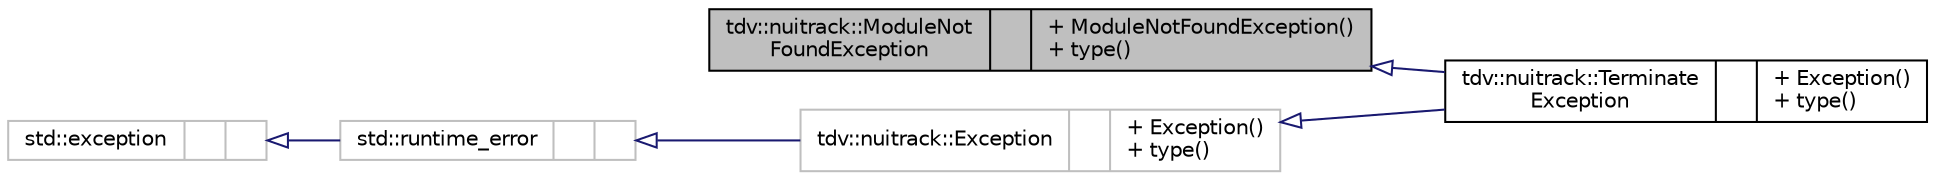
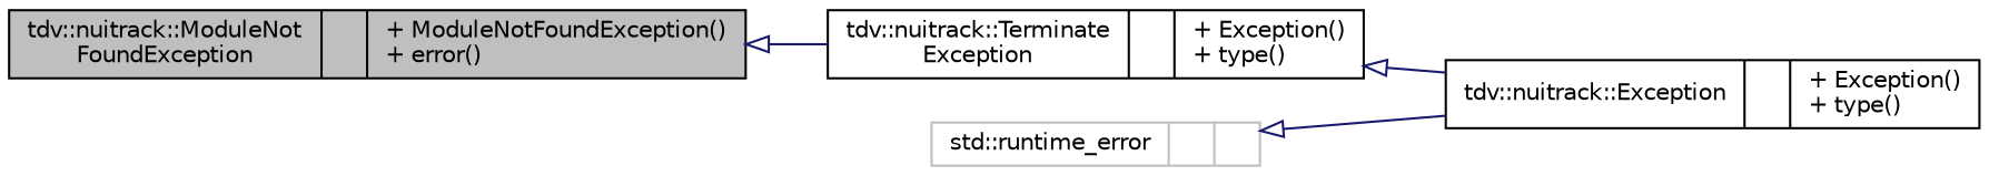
  digraph {
    rankdir=LR
    node [color=black fillcolor=white fontname=Helvetica fontsize=10 shape=record style=filled]
    edge [arrowtail=onormal color=midnightblue dir=back fontname=Helvetica fontsize=10 labelfontname=Helvetica labelfontsize=10 style=solid]
-   n1 [fillcolor=grey75 fontcolor=black height=0.2 label="{tdv::nuitrack::ModuleNot\lFoundException\n||+ ModuleNotFoundException()\l+ type()\l}" width=0.4]
+   n1 [fillcolor=grey75 fontcolor=black height=0.2 label="{tdv::nuitrack::ModuleNot\lFoundException\n||+ ModuleNotFoundException()\l+ error()\l}" width=0.4]
    n2 [height=0.2 label="{tdv::nuitrack::Terminate\lException\n||+ Exception()\l+ type()\l}" width=0.4]
-   n3 [color=grey75 height=0.2 label="{tdv::nuitrack::Exception\n||+ Exception()\l+ type()\l}" width=0.4]
+   n3 [height=0.2 label="{tdv::nuitrack::Exception\n||+ Exception()\l+ type()\l}" width=0.4]
    n4 [color=grey75 height=0.2 label="{std::runtime_error\n||}" width=0.4]
-   n5 [color=grey75 height=0.2 label="{std::exception\n||}" width=0.4]
    n1 -> n2
-   n3 -> n2
+   n2 -> n3
    n4 -> n3
-   n5 -> n4
  }
